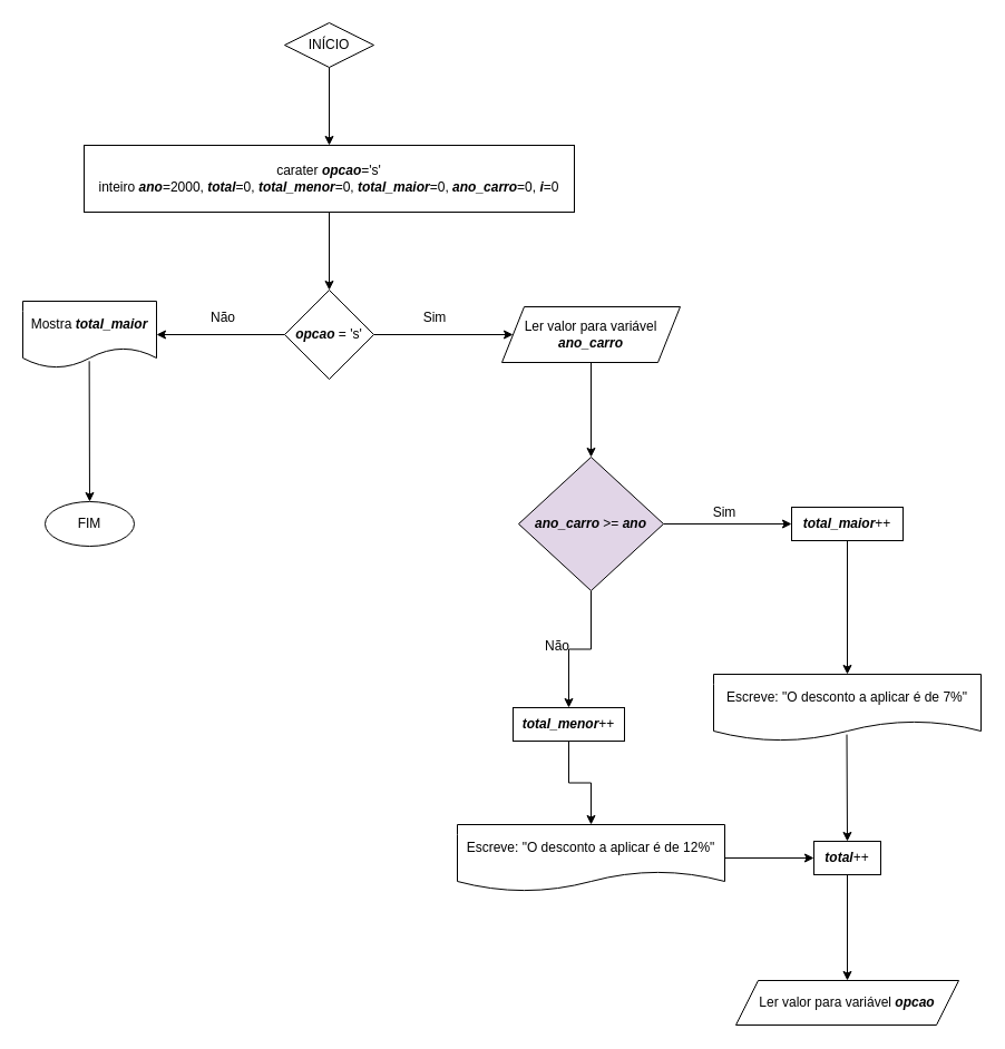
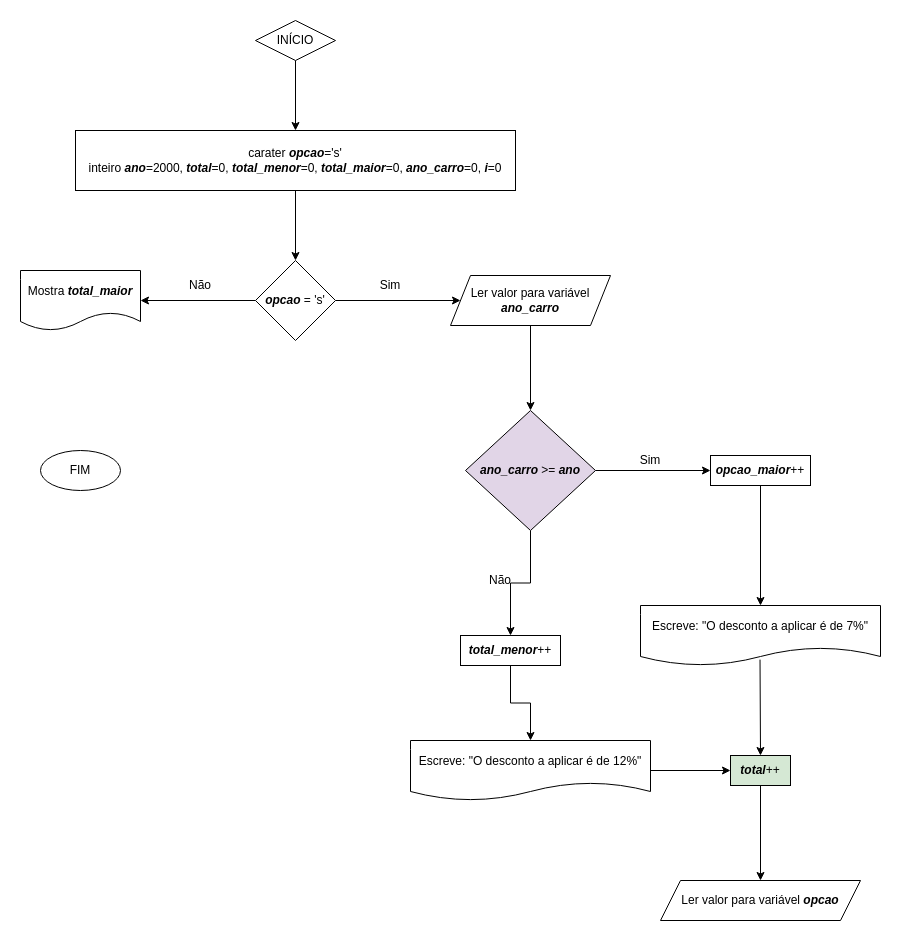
  <mxCell id="0" />
  <mxCell id="1" parent="0" />
  <mxCell id="2" value="" style="edgeStyle=orthogonalEdgeStyle;rounded=0;orthogonalLoop=1;jettySize=auto;html=1;" edge="1" parent="1" source="3" target="5"><mxGeometry relative="1" as="geometry" /></mxCell>
  <mxCell id="3" value="INÍCIO" style="rhombus;whiteSpace=wrap;html=1;" vertex="1" parent="1"><mxGeometry x="255" y="20" width="80" height="40" as="geometry" /></mxCell>
  <mxCell id="4" value="" style="edgeStyle=orthogonalEdgeStyle;rounded=0;orthogonalLoop=1;jettySize=auto;html=1;" edge="1" parent="1" source="5" target="8"><mxGeometry relative="1" as="geometry" /></mxCell>
  <mxCell id="5" value="carater &lt;b style=&quot;font-style: italic&quot;&gt;opcao&lt;/b&gt;='s'&lt;br&gt;inteiro &lt;b&gt;&lt;i&gt;ano&lt;/i&gt;&lt;/b&gt;=2000, &lt;b&gt;&lt;i&gt;total&lt;/i&gt;&lt;/b&gt;=0, &lt;i&gt;&lt;b&gt;total_menor&lt;/b&gt;&lt;/i&gt;=0, &lt;b&gt;&lt;i&gt;total_maior&lt;/i&gt;&lt;/b&gt;=0, &lt;i&gt;&lt;b&gt;ano_carro&lt;/b&gt;&lt;/i&gt;=0, &lt;b&gt;&lt;i&gt;i&lt;/i&gt;&lt;/b&gt;=0" style="rounded=0;whiteSpace=wrap;html=1;" vertex="1" parent="1"><mxGeometry x="75" y="130" width="440" height="60" as="geometry" /></mxCell>
  <mxCell id="6" value="" style="edgeStyle=orthogonalEdgeStyle;rounded=0;orthogonalLoop=1;jettySize=auto;html=1;" edge="1" parent="1" source="8" target="10"><mxGeometry relative="1" as="geometry" /></mxCell>
  <mxCell id="7" value="" style="edgeStyle=orthogonalEdgeStyle;rounded=0;orthogonalLoop=1;jettySize=auto;html=1;" edge="1" parent="1" source="8" target="25"><mxGeometry relative="1" as="geometry" /></mxCell>
  <mxCell id="8" value="&lt;b&gt;&lt;i&gt;opcao&lt;/i&gt;&lt;/b&gt; = 's'" style="rhombus;whiteSpace=wrap;html=1;" vertex="1" parent="1"><mxGeometry x="255" y="260" width="80" height="80" as="geometry" /></mxCell>
  <mxCell id="9" value="" style="edgeStyle=orthogonalEdgeStyle;rounded=0;orthogonalLoop=1;jettySize=auto;html=1;" edge="1" parent="1" source="10" target="13"><mxGeometry relative="1" as="geometry" /></mxCell>
  <mxCell id="10" value="Ler valor para variável &lt;b&gt;&lt;i&gt;ano_carro&lt;/i&gt;&lt;/b&gt;" style="shape=parallelogram;perimeter=parallelogramPerimeter;whiteSpace=wrap;html=1;fixedSize=1;" vertex="1" parent="1"><mxGeometry x="450" y="275" width="160" height="50" as="geometry" /></mxCell>
  <mxCell id="11" value="" style="edgeStyle=orthogonalEdgeStyle;rounded=0;orthogonalLoop=1;jettySize=auto;html=1;" edge="1" parent="1" source="13" target="17"><mxGeometry relative="1" as="geometry" /></mxCell>
  <mxCell id="12" value="" style="edgeStyle=orthogonalEdgeStyle;rounded=0;orthogonalLoop=1;jettySize=auto;html=1;" edge="1" parent="1" source="13" target="15"><mxGeometry relative="1" as="geometry" /></mxCell>
  <mxCell id="13" value="&lt;b&gt;&lt;i&gt;ano_carro&lt;/i&gt;&lt;/b&gt; &amp;gt;= &lt;b&gt;&lt;i&gt;ano&lt;/i&gt;&lt;/b&gt;" style="rhombus;whiteSpace=wrap;html=1;fillColor=#e1d5e7;" vertex="1" parent="1"><mxGeometry x="465" y="410" width="130" height="120" as="geometry" /></mxCell>
  <mxCell id="14" value="" style="edgeStyle=orthogonalEdgeStyle;rounded=0;orthogonalLoop=1;jettySize=auto;html=1;" edge="1" parent="1" source="15" target="18"><mxGeometry relative="1" as="geometry" /></mxCell>
- <mxCell id="15" value="&lt;b&gt;&lt;i&gt;total_maior&lt;/i&gt;&lt;/b&gt;++" style="rounded=0;whiteSpace=wrap;html=1;" vertex="1" parent="1"><mxGeometry x="710" y="455" width="100" height="30" as="geometry" /></mxCell>
+ <mxCell id="15" value="&lt;b&gt;&lt;i&gt;opcao_maior&lt;/i&gt;&lt;/b&gt;++" style="rounded=0;whiteSpace=wrap;html=1;" vertex="1" parent="1"><mxGeometry x="710" y="455" width="100" height="30" as="geometry" /></mxCell>
  <mxCell id="16" value="" style="edgeStyle=orthogonalEdgeStyle;rounded=0;orthogonalLoop=1;jettySize=auto;html=1;" edge="1" parent="1" source="17" target="20"><mxGeometry relative="1" as="geometry" /></mxCell>
  <mxCell id="17" value="&lt;b&gt;&lt;i&gt;total_menor&lt;/i&gt;&lt;/b&gt;++" style="rounded=0;whiteSpace=wrap;html=1;" vertex="1" parent="1"><mxGeometry x="460" y="635" width="100" height="30" as="geometry" /></mxCell>
  <mxCell id="18" value="Escreve: &quot;O desconto a aplicar é de 7%&quot;" style="shape=document;whiteSpace=wrap;html=1;boundedLbl=1;" vertex="1" parent="1"><mxGeometry x="640" y="605" width="240" height="60" as="geometry" /></mxCell>
  <mxCell id="19" value="" style="edgeStyle=orthogonalEdgeStyle;rounded=0;orthogonalLoop=1;jettySize=auto;html=1;" edge="1" parent="1" source="20" target="22"><mxGeometry relative="1" as="geometry" /></mxCell>
  <mxCell id="20" value="Escreve: &quot;O desconto a aplicar é de 12%&quot;" style="shape=document;whiteSpace=wrap;html=1;boundedLbl=1;" vertex="1" parent="1"><mxGeometry x="410" y="740" width="240" height="60" as="geometry" /></mxCell>
  <mxCell id="21" value="" style="edgeStyle=orthogonalEdgeStyle;rounded=0;orthogonalLoop=1;jettySize=auto;html=1;" edge="1" parent="1" source="22" target="24"><mxGeometry relative="1" as="geometry" /></mxCell>
- <mxCell id="22" value="&lt;b&gt;&lt;i&gt;total&lt;/i&gt;&lt;/b&gt;++" style="rounded=0;whiteSpace=wrap;html=1;" vertex="1" parent="1"><mxGeometry x="730" y="755" width="60" height="30" as="geometry" /></mxCell>
+ <mxCell id="22" value="&lt;b&gt;&lt;i&gt;total&lt;/i&gt;&lt;/b&gt;++" style="rounded=0;whiteSpace=wrap;html=1;fillColor=#d5e8d4;" vertex="1" parent="1"><mxGeometry x="730" y="755" width="60" height="30" as="geometry" /></mxCell>
  <mxCell id="23" value="" style="endArrow=classic;html=1;entryX=0.5;entryY=0;entryDx=0;entryDy=0;exitX=0.498;exitY=0.902;exitDx=0;exitDy=0;exitPerimeter=0;" edge="1" parent="1" source="18" target="22"><mxGeometry width="50" height="50" relative="1" as="geometry"><mxPoint x="610" y="610" as="sourcePoint" /><mxPoint x="660" y="560" as="targetPoint" /></mxGeometry></mxCell>
  <mxCell id="24" value="Ler valor para variável &lt;b&gt;&lt;i&gt;opcao&lt;/i&gt;&lt;/b&gt;" style="shape=parallelogram;perimeter=parallelogramPerimeter;whiteSpace=wrap;html=1;fixedSize=1;" vertex="1" parent="1"><mxGeometry x="660" y="880" width="200" height="40" as="geometry" /></mxCell>
  <mxCell id="25" value="Mostra &lt;b&gt;&lt;i&gt;total_maior&lt;/i&gt;&lt;/b&gt;" style="shape=document;whiteSpace=wrap;html=1;boundedLbl=1;" vertex="1" parent="1"><mxGeometry x="20" y="270" width="120" height="60" as="geometry" /></mxCell>
  <mxCell id="26" value="FIM" style="ellipse;whiteSpace=wrap;html=1;" vertex="1" parent="1"><mxGeometry x="40" y="450" width="80" height="40" as="geometry" /></mxCell>
- <mxCell id="27" value="" style="endArrow=classic;html=1;entryX=0.5;entryY=0;entryDx=0;entryDy=0;exitX=0.497;exitY=0.897;exitDx=0;exitDy=0;exitPerimeter=0;" edge="1" parent="1" source="25" target="26"><mxGeometry width="50" height="50" relative="1" as="geometry"><mxPoint x="340" y="450" as="sourcePoint" /><mxPoint x="390" y="400" as="targetPoint" /></mxGeometry></mxCell>
  <mxCell id="28" value="Sim" style="text;html=1;strokeColor=none;fillColor=none;align=center;verticalAlign=middle;whiteSpace=wrap;rounded=0;" vertex="1" parent="1"><mxGeometry x="370" y="275" width="40" height="20" as="geometry" /></mxCell>
  <mxCell id="29" value="Não" style="text;html=1;strokeColor=none;fillColor=none;align=center;verticalAlign=middle;whiteSpace=wrap;rounded=0;" vertex="1" parent="1"><mxGeometry x="180" y="275" width="40" height="20" as="geometry" /></mxCell>
  <mxCell id="30" value="Sim" style="text;html=1;strokeColor=none;fillColor=none;align=center;verticalAlign=middle;whiteSpace=wrap;rounded=0;" vertex="1" parent="1"><mxGeometry x="630" y="450" width="40" height="20" as="geometry" /></mxCell>
  <mxCell id="31" value="Não" style="text;html=1;strokeColor=none;fillColor=none;align=center;verticalAlign=middle;whiteSpace=wrap;rounded=0;" vertex="1" parent="1"><mxGeometry x="480" y="570" width="40" height="20" as="geometry" /></mxCell>
